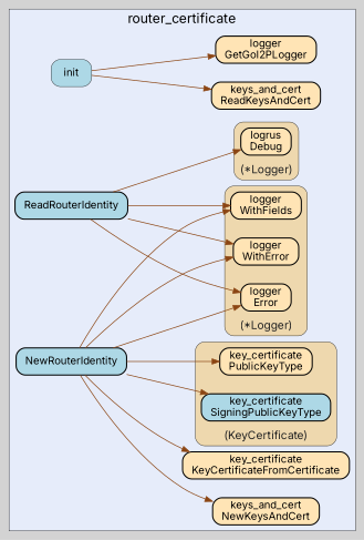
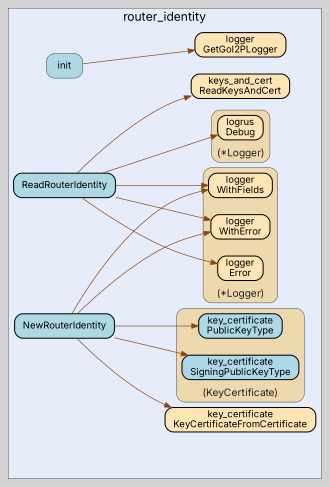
  digraph {
    bgcolor=lightgray
    fontname=Inter
    fontsize=14
    labeljust=l
    nodesep=0.35
    penwidth=0.5
    rankdir=LR
    style=solid
    node [fillcolor=moccasin fontname=Inter margin="0.16,0.0" penwidth=1.5 shape=box style="filled,rounded"]
    edge [color=saddlebrown fontname=Inter minlen=2]
    n1 [label="logger\nWithFields"]
    n2 [label="logger\nWithError"]
    n3 [label="logger\nError"]
    n4 [label="logrus\nDebug"]
-   n5 [label="key_certificate\nPublicKeyType"]
+   n5 [fillcolor=lightblue label="key_certificate\nPublicKeyType"]
    n6 [fillcolor=lightblue label="key_certificate\nSigningPublicKeyType"]
    n7 [fillcolor=lightblue label=init penwidth=0.5]
    n8 [label="logger\nGetGoI2PLogger"]
    n9 [fillcolor=lightblue label=ReadRouterIdentity]
    n10 [label="keys_and_cert\nReadKeysAndCert"]
    n11 [fillcolor=lightblue label=NewRouterIdentity]
    n12 [label="key_certificate\nKeyCertificateFromCertificate"]
-   n13 [label="keys_and_cert\nNewKeysAndCert"]
    subgraph cluster_1 {
      bgcolor="#e6ecfa"
      fontsize=18
-     label=router_certificate
+     label=router_identity
      labeljust=c
      labelloc=t
      n7
      n8
      n9
      n10
      n11
      n12
-     n13
      subgraph cluster_2 {
        bgcolor="#e6ecfa"
        fillcolor=wheat2
        fontcolor="#222222"
        fontsize=15
        label="(*Logger)"
        labeljust=c
        labelloc=b
        style="rounded,filled"
        n1
        n2
        n3
      }
      subgraph cluster_3 {
        bgcolor="#e6ecfa"
        fillcolor=wheat2
        fontcolor="#222222"
        fontsize=15
        label="(*Logger)"
        labeljust=c
        labelloc=b
        style="rounded,filled"
        n4
      }
      subgraph cluster_4 {
        bgcolor="#e6ecfa"
        fillcolor=wheat2
        fontcolor="#222222"
        fontsize=15
        label="(KeyCertificate)"
        labeljust=c
        labelloc=b
        style="rounded,filled"
        n5
        n6
      }
    }
    n7 -> n8
    n9 -> n1
    n9 -> n2
    n9 -> n3
    n9 -> n4
-   n7 -> n10
+   n9 -> n10
    n11 -> n1
    n11 -> n2
-   n11 -> n3
    n11 -> n5
    n11 -> n6
    n11 -> n12
-   n11 -> n13
  }
